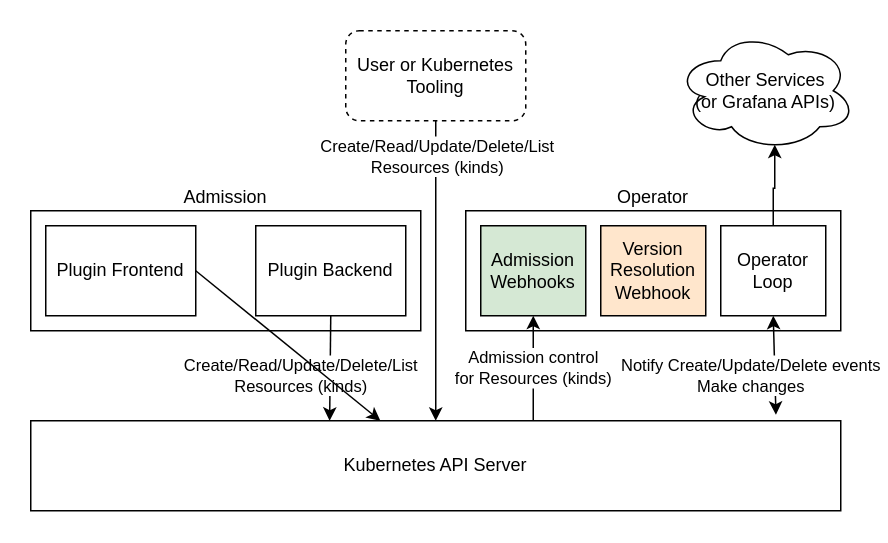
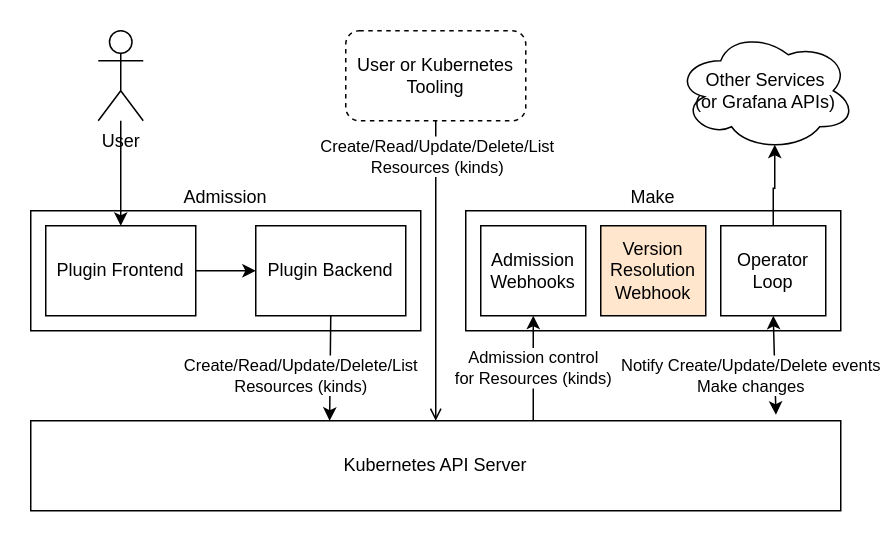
  <mxCell id="0" />
  <mxCell id="1" parent="0" />
  <mxCell id="2" value="Admission" style="rounded=0;whiteSpace=wrap;html=1;labelPosition=center;verticalLabelPosition=top;align=center;verticalAlign=bottom;" vertex="1" parent="1"><mxGeometry x="20" y="140" width="260" height="80" as="geometry" /></mxCell>
- <mxCell id="3" value="Operator" style="rounded=0;whiteSpace=wrap;html=1;labelPosition=center;verticalLabelPosition=top;align=center;verticalAlign=bottom;" vertex="1" parent="1"><mxGeometry x="310" y="140" width="250" height="80" as="geometry" /></mxCell>
+ <mxCell id="3" value="Make" style="rounded=0;whiteSpace=wrap;html=1;labelPosition=center;verticalLabelPosition=top;align=center;verticalAlign=bottom;" vertex="1" parent="1"><mxGeometry x="310" y="140" width="250" height="80" as="geometry" /></mxCell>
  <mxCell id="4" value="Plugin Backend" style="rounded=0;whiteSpace=wrap;html=1;" vertex="1" parent="1"><mxGeometry x="170" y="150" width="100" height="60" as="geometry" /></mxCell>
  <mxCell id="5" value="Plugin Frontend" style="rounded=0;whiteSpace=wrap;html=1;" vertex="1" parent="1"><mxGeometry x="30" y="150" width="100" height="60" as="geometry" /></mxCell>
  <mxCell id="6" value="Kubernetes API Server" style="rounded=0;whiteSpace=wrap;html=1;" vertex="1" parent="1"><mxGeometry x="20" y="280" width="540" height="60" as="geometry" /></mxCell>
  <mxCell id="7" value="&lt;div&gt;Create/Read/Update/Delete/List&lt;/div&gt;&lt;div&gt;Resources (kinds)&lt;br&gt;&lt;/div&gt;" style="endArrow=classic;html=1;rounded=0;exitX=0.5;exitY=1;exitDx=0;exitDy=0;entryX=0.369;entryY=0;entryDx=0;entryDy=0;entryPerimeter=0;" edge="1" parent="1" source="4" target="6"><mxGeometry x="0.149" y="-20" width="50" height="50" relative="1" as="geometry"><mxPoint x="290" y="420" as="sourcePoint" /><mxPoint x="220" y="280" as="targetPoint" /><Array as="points" /><mxPoint as="offset" /></mxGeometry></mxCell>
+ <mxCell id="8" value="User" style="shape=umlActor;verticalLabelPosition=bottom;verticalAlign=top;html=1;outlineConnect=0;" vertex="1" parent="1"><mxGeometry x="65" y="20" width="30" height="60" as="geometry" /></mxCell>
+ <mxCell id="9" value="" style="endArrow=classic;html=1;rounded=0;entryX=0.5;entryY=0;entryDx=0;entryDy=0;" edge="1" parent="1" source="8" target="5"><mxGeometry width="50" height="50" relative="1" as="geometry"><mxPoint x="-80" y="340" as="sourcePoint" /><mxPoint x="-30" y="290" as="targetPoint" /></mxGeometry></mxCell>
  <mxCell id="10" value="&lt;div&gt;Notify Create/Update/Delete events&lt;/div&gt;&lt;div&gt;Make changes&lt;br&gt;&lt;/div&gt;" style="endArrow=classic;startArrow=classic;html=1;rounded=0;entryX=0.5;entryY=1;entryDx=0;entryDy=0;exitX=0.92;exitY=-0.067;exitDx=0;exitDy=0;exitPerimeter=0;" edge="1" parent="1" source="6" target="16"><mxGeometry x="-0.199" y="16" width="50" height="50" relative="1" as="geometry"><mxPoint x="390" y="260" as="sourcePoint" /><mxPoint x="560" y="350" as="targetPoint" /><Array as="points" /><mxPoint as="offset" /></mxGeometry></mxCell>
  <mxCell id="11" value="&lt;div&gt;Other Services&lt;/div&gt;&lt;div&gt;(or Grafana APIs)&lt;br&gt;&lt;/div&gt;" style="ellipse;shape=cloud;whiteSpace=wrap;html=1;" vertex="1" parent="1"><mxGeometry x="450" y="20" width="120" height="80" as="geometry" /></mxCell>
- <mxCell id="12" value="" style="endArrow=classic;html=1;rounded=0;exitX=1;exitY=0.5;exitDx=0;exitDy=0;" edge="1" parent="1" source="5" target="6"><mxGeometry width="50" height="50" relative="1" as="geometry"><mxPoint x="100" y="270" as="sourcePoint" /><mxPoint x="150" y="220" as="targetPoint" /></mxGeometry></mxCell>
- <mxCell id="13" value="Admission Webhooks" style="rounded=0;whiteSpace=wrap;html=1;fillColor=#d5e8d4;" vertex="1" parent="1"><mxGeometry x="320" y="150" width="70" height="60" as="geometry" /></mxCell>
+ <mxCell id="12" value="" style="endArrow=classic;html=1;rounded=0;exitX=1;exitY=0.5;exitDx=0;exitDy=0;entryX=0;entryY=0.5;entryDx=0;entryDy=0;" edge="1" parent="1" source="5" target="4"><mxGeometry width="50" height="50" relative="1" as="geometry"><mxPoint x="100" y="270" as="sourcePoint" /><mxPoint x="150" y="220" as="targetPoint" /></mxGeometry></mxCell>
+ <mxCell id="13" value="Admission Webhooks" style="rounded=0;whiteSpace=wrap;html=1;" vertex="1" parent="1"><mxGeometry x="320" y="150" width="70" height="60" as="geometry" /></mxCell>
  <mxCell id="14" value="Version Resolution Webhook" style="rounded=0;whiteSpace=wrap;html=1;fillColor=#ffe6cc;" vertex="1" parent="1"><mxGeometry x="400" y="150" width="70" height="60" as="geometry" /></mxCell>
  <mxCell id="15" style="edgeStyle=orthogonalEdgeStyle;rounded=0;orthogonalLoop=1;jettySize=auto;html=1;exitX=0.5;exitY=0;exitDx=0;exitDy=0;entryX=0.55;entryY=0.95;entryDx=0;entryDy=0;entryPerimeter=0;" edge="1" parent="1" source="16" target="11"><mxGeometry relative="1" as="geometry" /></mxCell>
  <mxCell id="16" value="Operator Loop" style="rounded=0;whiteSpace=wrap;html=1;" vertex="1" parent="1"><mxGeometry x="480" y="150" width="70" height="60" as="geometry" /></mxCell>
  <mxCell id="17" value="&lt;div&gt;Admission control&lt;/div&gt;&lt;div&gt;for Resources (kinds)&lt;br&gt;&lt;/div&gt;" style="endArrow=classic;html=1;rounded=0;entryX=0.5;entryY=1;entryDx=0;entryDy=0;" edge="1" parent="1" target="13"><mxGeometry width="50" height="50" relative="1" as="geometry"><mxPoint x="355" y="280" as="sourcePoint" /><mxPoint x="400" y="230" as="targetPoint" /></mxGeometry></mxCell>
- <mxCell id="18" style="edgeStyle=orthogonalEdgeStyle;rounded=0;orthogonalLoop=1;jettySize=auto;html=1;entryX=0.5;entryY=0;entryDx=0;entryDy=0;" edge="1" parent="1" source="20" target="6"><mxGeometry relative="1" as="geometry" /></mxCell>
+ <mxCell id="18" style="edgeStyle=orthogonalEdgeStyle;rounded=0;orthogonalLoop=1;jettySize=auto;html=1;entryX=0.5;entryY=0;entryDx=0;entryDy=0;endArrow=open;" edge="1" parent="1" source="20" target="6"><mxGeometry relative="1" as="geometry" /></mxCell>
  <mxCell id="19" value="&lt;div&gt;Create/Read/Update/Delete/List&lt;/div&gt;&lt;div&gt;Resources (kinds)&lt;br&gt;&lt;/div&gt;" style="edgeLabel;html=1;align=center;verticalAlign=middle;resizable=0;points=[];" vertex="1" connectable="0" parent="18"><mxGeometry x="-0.77" relative="1" as="geometry"><mxPoint as="offset" /></mxGeometry></mxCell>
  <mxCell id="20" value="User or Kubernetes Tooling" style="rounded=1;whiteSpace=wrap;html=1;dashed=1;" vertex="1" parent="1"><mxGeometry x="230" y="20" width="120" height="60" as="geometry" /></mxCell>
